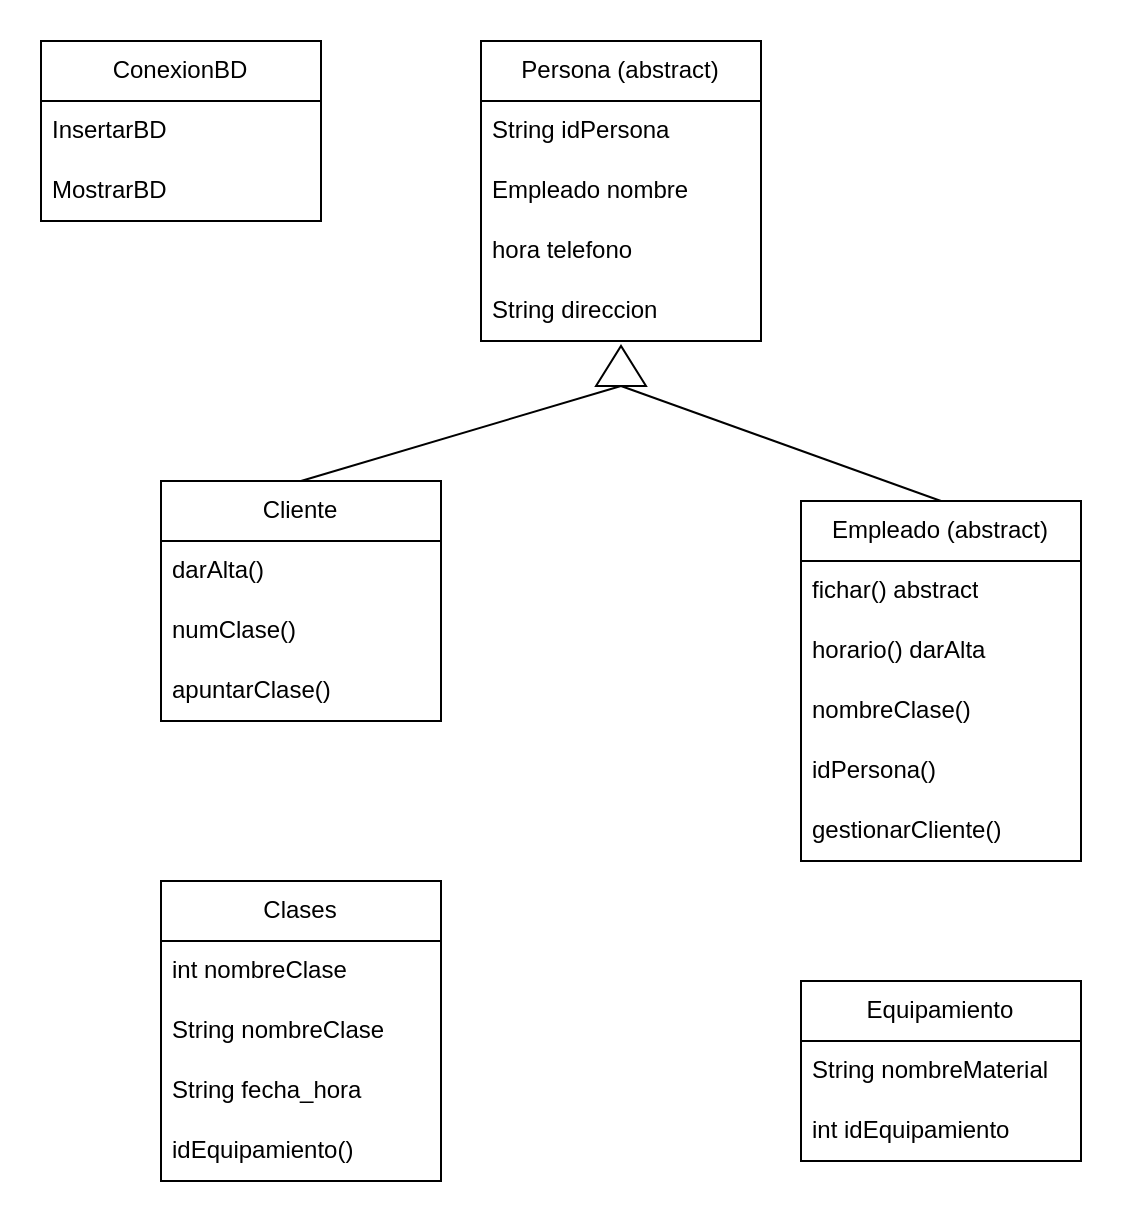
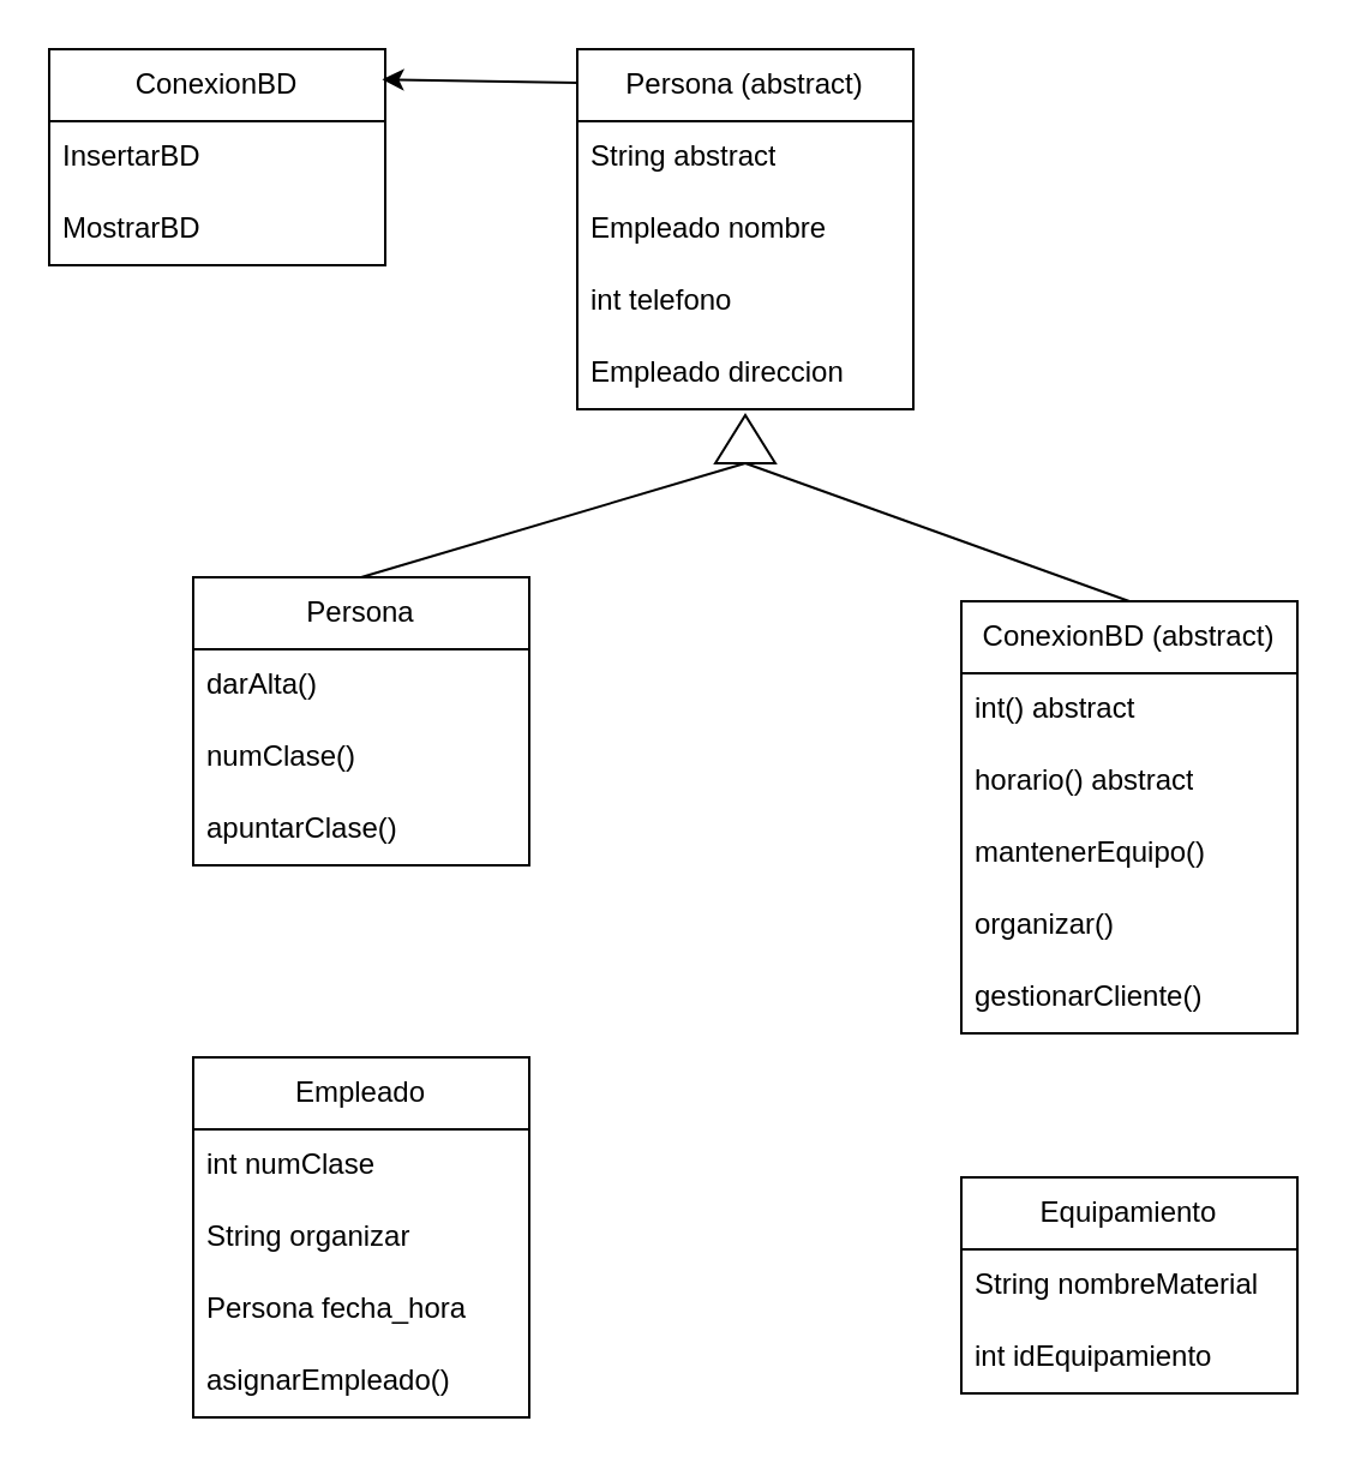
  <mxCell id="0" />
  <mxCell id="1" parent="0" />
- <mxCell id="2" value="Cliente" style="swimlane;fontStyle=0;childLayout=stackLayout;horizontal=1;startSize=30;horizontalStack=0;resizeParent=1;resizeParentMax=0;resizeLast=0;collapsible=1;marginBottom=0;whiteSpace=wrap;html=1;" parent="1" vertex="1"><mxGeometry x="80" y="240" width="140" height="120" as="geometry" /></mxCell>
+ <mxCell id="2" value="Persona" style="swimlane;fontStyle=0;childLayout=stackLayout;horizontal=1;startSize=30;horizontalStack=0;resizeParent=1;resizeParentMax=0;resizeLast=0;collapsible=1;marginBottom=0;whiteSpace=wrap;html=1;" parent="1" vertex="1"><mxGeometry x="80" y="240" width="140" height="120" as="geometry" /></mxCell>
  <mxCell id="3" value="darAlta()" style="text;strokeColor=none;fillColor=none;align=left;verticalAlign=middle;spacingLeft=4;spacingRight=4;overflow=hidden;points=[[0,0.5],[1,0.5]];portConstraint=eastwest;rotatable=0;whiteSpace=wrap;html=1;" parent="2" vertex="1"><mxGeometry y="30" width="140" height="30" as="geometry" /></mxCell>
  <mxCell id="4" value="numClase()" style="text;strokeColor=none;fillColor=none;align=left;verticalAlign=middle;spacingLeft=4;spacingRight=4;overflow=hidden;points=[[0,0.5],[1,0.5]];portConstraint=eastwest;rotatable=0;whiteSpace=wrap;html=1;" parent="2" vertex="1"><mxGeometry y="60" width="140" height="30" as="geometry" /></mxCell>
  <mxCell id="5" value="apuntarClase()" style="text;strokeColor=none;fillColor=none;align=left;verticalAlign=middle;spacingLeft=4;spacingRight=4;overflow=hidden;points=[[0,0.5],[1,0.5]];portConstraint=eastwest;rotatable=0;whiteSpace=wrap;html=1;" parent="2" vertex="1"><mxGeometry y="90" width="140" height="30" as="geometry" /></mxCell>
- <mxCell id="6" value="Empleado (abstract&lt;span style=&quot;background-color: transparent; color: light-dark(rgb(0, 0, 0), rgb(255, 255, 255));&quot;&gt;)&lt;/span&gt;" style="swimlane;fontStyle=0;childLayout=stackLayout;horizontal=1;startSize=30;horizontalStack=0;resizeParent=1;resizeParentMax=0;resizeLast=0;collapsible=1;marginBottom=0;whiteSpace=wrap;html=1;" parent="1" vertex="1"><mxGeometry x="400" y="250" width="140" height="180" as="geometry" /></mxCell>
- <mxCell id="7" value="fichar() abstract" style="text;strokeColor=none;fillColor=none;align=left;verticalAlign=middle;spacingLeft=4;spacingRight=4;overflow=hidden;points=[[0,0.5],[1,0.5]];portConstraint=eastwest;rotatable=0;whiteSpace=wrap;html=1;" parent="6" vertex="1"><mxGeometry y="30" width="140" height="30" as="geometry" /></mxCell>
- <mxCell id="8" value="horario() darAlta" style="text;strokeColor=none;fillColor=none;align=left;verticalAlign=middle;spacingLeft=4;spacingRight=4;overflow=hidden;points=[[0,0.5],[1,0.5]];portConstraint=eastwest;rotatable=0;whiteSpace=wrap;html=1;" parent="6" vertex="1"><mxGeometry y="60" width="140" height="30" as="geometry" /></mxCell>
- <mxCell id="9" value="nombreClase()" style="text;strokeColor=none;fillColor=none;align=left;verticalAlign=middle;spacingLeft=4;spacingRight=4;overflow=hidden;points=[[0,0.5],[1,0.5]];portConstraint=eastwest;rotatable=0;whiteSpace=wrap;html=1;" parent="6" vertex="1"><mxGeometry y="90" width="140" height="30" as="geometry" /></mxCell>
- <mxCell id="10" value="idPersona()" style="text;strokeColor=none;fillColor=none;align=left;verticalAlign=middle;spacingLeft=4;spacingRight=4;overflow=hidden;points=[[0,0.5],[1,0.5]];portConstraint=eastwest;rotatable=0;whiteSpace=wrap;html=1;" parent="6" vertex="1"><mxGeometry y="120" width="140" height="30" as="geometry" /></mxCell>
+ <mxCell id="6" value="ConexionBD (abstract&lt;span style=&quot;background-color: transparent; color: light-dark(rgb(0, 0, 0), rgb(255, 255, 255));&quot;&gt;)&lt;/span&gt;" style="swimlane;fontStyle=0;childLayout=stackLayout;horizontal=1;startSize=30;horizontalStack=0;resizeParent=1;resizeParentMax=0;resizeLast=0;collapsible=1;marginBottom=0;whiteSpace=wrap;html=1;" parent="1" vertex="1"><mxGeometry x="400" y="250" width="140" height="180" as="geometry" /></mxCell>
+ <mxCell id="7" value="int() abstract" style="text;strokeColor=none;fillColor=none;align=left;verticalAlign=middle;spacingLeft=4;spacingRight=4;overflow=hidden;points=[[0,0.5],[1,0.5]];portConstraint=eastwest;rotatable=0;whiteSpace=wrap;html=1;" parent="6" vertex="1"><mxGeometry y="30" width="140" height="30" as="geometry" /></mxCell>
+ <mxCell id="8" value="horario() abstract" style="text;strokeColor=none;fillColor=none;align=left;verticalAlign=middle;spacingLeft=4;spacingRight=4;overflow=hidden;points=[[0,0.5],[1,0.5]];portConstraint=eastwest;rotatable=0;whiteSpace=wrap;html=1;" parent="6" vertex="1"><mxGeometry y="60" width="140" height="30" as="geometry" /></mxCell>
+ <mxCell id="9" value="mantenerEquipo()" style="text;strokeColor=none;fillColor=none;align=left;verticalAlign=middle;spacingLeft=4;spacingRight=4;overflow=hidden;points=[[0,0.5],[1,0.5]];portConstraint=eastwest;rotatable=0;whiteSpace=wrap;html=1;" parent="6" vertex="1"><mxGeometry y="90" width="140" height="30" as="geometry" /></mxCell>
+ <mxCell id="10" value="organizar()" style="text;strokeColor=none;fillColor=none;align=left;verticalAlign=middle;spacingLeft=4;spacingRight=4;overflow=hidden;points=[[0,0.5],[1,0.5]];portConstraint=eastwest;rotatable=0;whiteSpace=wrap;html=1;" parent="6" vertex="1"><mxGeometry y="120" width="140" height="30" as="geometry" /></mxCell>
  <mxCell id="11" value="gestionarCliente()" style="text;strokeColor=none;fillColor=none;align=left;verticalAlign=middle;spacingLeft=4;spacingRight=4;overflow=hidden;points=[[0,0.5],[1,0.5]];portConstraint=eastwest;rotatable=0;whiteSpace=wrap;html=1;" parent="6" vertex="1"><mxGeometry y="150" width="140" height="30" as="geometry" /></mxCell>
  <mxCell id="12" value="ConexionBD" style="swimlane;fontStyle=0;childLayout=stackLayout;horizontal=1;startSize=30;horizontalStack=0;resizeParent=1;resizeParentMax=0;resizeLast=0;collapsible=1;marginBottom=0;whiteSpace=wrap;html=1;" parent="1" vertex="1"><mxGeometry x="20" y="20" width="140" height="90" as="geometry" /></mxCell>
  <mxCell id="13" value="InsertarBD" style="text;strokeColor=none;fillColor=none;align=left;verticalAlign=middle;spacingLeft=4;spacingRight=4;overflow=hidden;points=[[0,0.5],[1,0.5]];portConstraint=eastwest;rotatable=0;whiteSpace=wrap;html=1;" parent="12" vertex="1"><mxGeometry y="30" width="140" height="30" as="geometry" /></mxCell>
  <mxCell id="14" value="MostrarBD" style="text;strokeColor=none;fillColor=none;align=left;verticalAlign=middle;spacingLeft=4;spacingRight=4;overflow=hidden;points=[[0,0.5],[1,0.5]];portConstraint=eastwest;rotatable=0;whiteSpace=wrap;html=1;" parent="12" vertex="1"><mxGeometry y="60" width="140" height="30" as="geometry" /></mxCell>
  <mxCell id="15" value="Persona (abstract)" style="swimlane;fontStyle=0;childLayout=stackLayout;horizontal=1;startSize=30;horizontalStack=0;resizeParent=1;resizeParentMax=0;resizeLast=0;collapsible=1;marginBottom=0;whiteSpace=wrap;html=1;" parent="1" vertex="1"><mxGeometry x="240" y="20" width="140" height="150" as="geometry" /></mxCell>
- <mxCell id="16" value="String idPersona" style="text;strokeColor=none;fillColor=none;align=left;verticalAlign=middle;spacingLeft=4;spacingRight=4;overflow=hidden;points=[[0,0.5],[1,0.5]];portConstraint=eastwest;rotatable=0;whiteSpace=wrap;html=1;" parent="15" vertex="1"><mxGeometry y="30" width="140" height="30" as="geometry" /></mxCell>
+ <mxCell id="16" value="String abstract" style="text;strokeColor=none;fillColor=none;align=left;verticalAlign=middle;spacingLeft=4;spacingRight=4;overflow=hidden;points=[[0,0.5],[1,0.5]];portConstraint=eastwest;rotatable=0;whiteSpace=wrap;html=1;" parent="15" vertex="1"><mxGeometry y="30" width="140" height="30" as="geometry" /></mxCell>
  <mxCell id="17" value="Empleado nombre" style="text;strokeColor=none;fillColor=none;align=left;verticalAlign=middle;spacingLeft=4;spacingRight=4;overflow=hidden;points=[[0,0.5],[1,0.5]];portConstraint=eastwest;rotatable=0;whiteSpace=wrap;html=1;" parent="15" vertex="1"><mxGeometry y="60" width="140" height="30" as="geometry" /></mxCell>
- <mxCell id="18" value="hora telefono" style="text;strokeColor=none;fillColor=none;align=left;verticalAlign=middle;spacingLeft=4;spacingRight=4;overflow=hidden;points=[[0,0.5],[1,0.5]];portConstraint=eastwest;rotatable=0;whiteSpace=wrap;html=1;" parent="15" vertex="1"><mxGeometry y="90" width="140" height="30" as="geometry" /></mxCell>
- <mxCell id="19" value="String direccion" style="text;strokeColor=none;fillColor=none;align=left;verticalAlign=middle;spacingLeft=4;spacingRight=4;overflow=hidden;points=[[0,0.5],[1,0.5]];portConstraint=eastwest;rotatable=0;whiteSpace=wrap;html=1;" parent="15" vertex="1"><mxGeometry y="120" width="140" height="30" as="geometry" /></mxCell>
- <mxCell id="20" value="Clases" style="swimlane;fontStyle=0;childLayout=stackLayout;horizontal=1;startSize=30;horizontalStack=0;resizeParent=1;resizeParentMax=0;resizeLast=0;collapsible=1;marginBottom=0;whiteSpace=wrap;html=1;" parent="1" vertex="1"><mxGeometry x="80" y="440" width="140" height="150" as="geometry" /></mxCell>
- <mxCell id="21" value="int nombreClase" style="text;strokeColor=none;fillColor=none;align=left;verticalAlign=middle;spacingLeft=4;spacingRight=4;overflow=hidden;points=[[0,0.5],[1,0.5]];portConstraint=eastwest;rotatable=0;whiteSpace=wrap;html=1;" parent="20" vertex="1"><mxGeometry y="30" width="140" height="30" as="geometry" /></mxCell>
- <mxCell id="22" value="String nombreClase" style="text;strokeColor=none;fillColor=none;align=left;verticalAlign=middle;spacingLeft=4;spacingRight=4;overflow=hidden;points=[[0,0.5],[1,0.5]];portConstraint=eastwest;rotatable=0;whiteSpace=wrap;html=1;" parent="20" vertex="1"><mxGeometry y="60" width="140" height="30" as="geometry" /></mxCell>
- <mxCell id="23" value="String fecha_hora" style="text;strokeColor=none;fillColor=none;align=left;verticalAlign=middle;spacingLeft=4;spacingRight=4;overflow=hidden;points=[[0,0.5],[1,0.5]];portConstraint=eastwest;rotatable=0;whiteSpace=wrap;html=1;" parent="20" vertex="1"><mxGeometry y="90" width="140" height="30" as="geometry" /></mxCell>
- <mxCell id="24" value="idEquipamiento()" style="text;strokeColor=none;fillColor=none;align=left;verticalAlign=middle;spacingLeft=4;spacingRight=4;overflow=hidden;points=[[0,0.5],[1,0.5]];portConstraint=eastwest;rotatable=0;whiteSpace=wrap;html=1;" parent="20" vertex="1"><mxGeometry y="120" width="140" height="30" as="geometry" /></mxCell>
+ <mxCell id="18" value="int telefono" style="text;strokeColor=none;fillColor=none;align=left;verticalAlign=middle;spacingLeft=4;spacingRight=4;overflow=hidden;points=[[0,0.5],[1,0.5]];portConstraint=eastwest;rotatable=0;whiteSpace=wrap;html=1;" parent="15" vertex="1"><mxGeometry y="90" width="140" height="30" as="geometry" /></mxCell>
+ <mxCell id="19" value="Empleado direccion" style="text;strokeColor=none;fillColor=none;align=left;verticalAlign=middle;spacingLeft=4;spacingRight=4;overflow=hidden;points=[[0,0.5],[1,0.5]];portConstraint=eastwest;rotatable=0;whiteSpace=wrap;html=1;" parent="15" vertex="1"><mxGeometry y="120" width="140" height="30" as="geometry" /></mxCell>
+ <mxCell id="20" value="Empleado" style="swimlane;fontStyle=0;childLayout=stackLayout;horizontal=1;startSize=30;horizontalStack=0;resizeParent=1;resizeParentMax=0;resizeLast=0;collapsible=1;marginBottom=0;whiteSpace=wrap;html=1;" parent="1" vertex="1"><mxGeometry x="80" y="440" width="140" height="150" as="geometry" /></mxCell>
+ <mxCell id="21" value="int numClase" style="text;strokeColor=none;fillColor=none;align=left;verticalAlign=middle;spacingLeft=4;spacingRight=4;overflow=hidden;points=[[0,0.5],[1,0.5]];portConstraint=eastwest;rotatable=0;whiteSpace=wrap;html=1;" parent="20" vertex="1"><mxGeometry y="30" width="140" height="30" as="geometry" /></mxCell>
+ <mxCell id="22" value="String organizar" style="text;strokeColor=none;fillColor=none;align=left;verticalAlign=middle;spacingLeft=4;spacingRight=4;overflow=hidden;points=[[0,0.5],[1,0.5]];portConstraint=eastwest;rotatable=0;whiteSpace=wrap;html=1;" parent="20" vertex="1"><mxGeometry y="60" width="140" height="30" as="geometry" /></mxCell>
+ <mxCell id="23" value="Persona fecha_hora" style="text;strokeColor=none;fillColor=none;align=left;verticalAlign=middle;spacingLeft=4;spacingRight=4;overflow=hidden;points=[[0,0.5],[1,0.5]];portConstraint=eastwest;rotatable=0;whiteSpace=wrap;html=1;" parent="20" vertex="1"><mxGeometry y="90" width="140" height="30" as="geometry" /></mxCell>
+ <mxCell id="24" value="asignarEmpleado()" style="text;strokeColor=none;fillColor=none;align=left;verticalAlign=middle;spacingLeft=4;spacingRight=4;overflow=hidden;points=[[0,0.5],[1,0.5]];portConstraint=eastwest;rotatable=0;whiteSpace=wrap;html=1;" parent="20" vertex="1"><mxGeometry y="120" width="140" height="30" as="geometry" /></mxCell>
  <mxCell id="25" value="Equipamiento" style="swimlane;fontStyle=0;childLayout=stackLayout;horizontal=1;startSize=30;horizontalStack=0;resizeParent=1;resizeParentMax=0;resizeLast=0;collapsible=1;marginBottom=0;whiteSpace=wrap;html=1;" parent="1" vertex="1"><mxGeometry x="400" y="490" width="140" height="90" as="geometry" /></mxCell>
  <mxCell id="26" value="String nombreMaterial" style="text;strokeColor=none;fillColor=none;align=left;verticalAlign=middle;spacingLeft=4;spacingRight=4;overflow=hidden;points=[[0,0.5],[1,0.5]];portConstraint=eastwest;rotatable=0;whiteSpace=wrap;html=1;" parent="25" vertex="1"><mxGeometry y="30" width="140" height="30" as="geometry" /></mxCell>
  <mxCell id="27" value="int idEquipamiento" style="text;strokeColor=none;fillColor=none;align=left;verticalAlign=middle;spacingLeft=4;spacingRight=4;overflow=hidden;points=[[0,0.5],[1,0.5]];portConstraint=eastwest;rotatable=0;whiteSpace=wrap;html=1;" parent="25" vertex="1"><mxGeometry y="60" width="140" height="30" as="geometry" /></mxCell>
  <mxCell id="28" value="" style="endArrow=none;html=1;rounded=0;entryX=0;entryY=0.5;entryDx=0;entryDy=0;" parent="1" target="29" edge="1"><mxGeometry width="50" height="50" relative="1" as="geometry"><mxPoint x="150" y="240" as="sourcePoint" /><mxPoint x="200" y="190" as="targetPoint" /></mxGeometry></mxCell>
  <mxCell id="29" value="" style="triangle;whiteSpace=wrap;html=1;rotation=-90;" parent="1" vertex="1"><mxGeometry x="300" y="170" width="20" height="25" as="geometry" /></mxCell>
  <mxCell id="30" value="" style="endArrow=none;html=1;rounded=0;entryX=0;entryY=0.5;entryDx=0;entryDy=0;exitX=0.5;exitY=0;exitDx=0;exitDy=0;" parent="1" source="6" target="29" edge="1"><mxGeometry width="50" height="50" relative="1" as="geometry"><mxPoint x="480" y="250" as="sourcePoint" /><mxPoint x="530" y="200" as="targetPoint" /></mxGeometry></mxCell>
+ <mxCell id="31" value="" style="endArrow=classic;html=1;rounded=0;exitX=0.002;exitY=0.093;exitDx=0;exitDy=0;exitPerimeter=0;entryX=0.991;entryY=0.14;entryDx=0;entryDy=0;entryPerimeter=0;" parent="1" source="15" target="12" edge="1"><mxGeometry width="50" height="50" relative="1" as="geometry"><mxPoint x="0" y="80" as="sourcePoint" /><mxPoint x="50" y="30" as="targetPoint" /></mxGeometry></mxCell>
